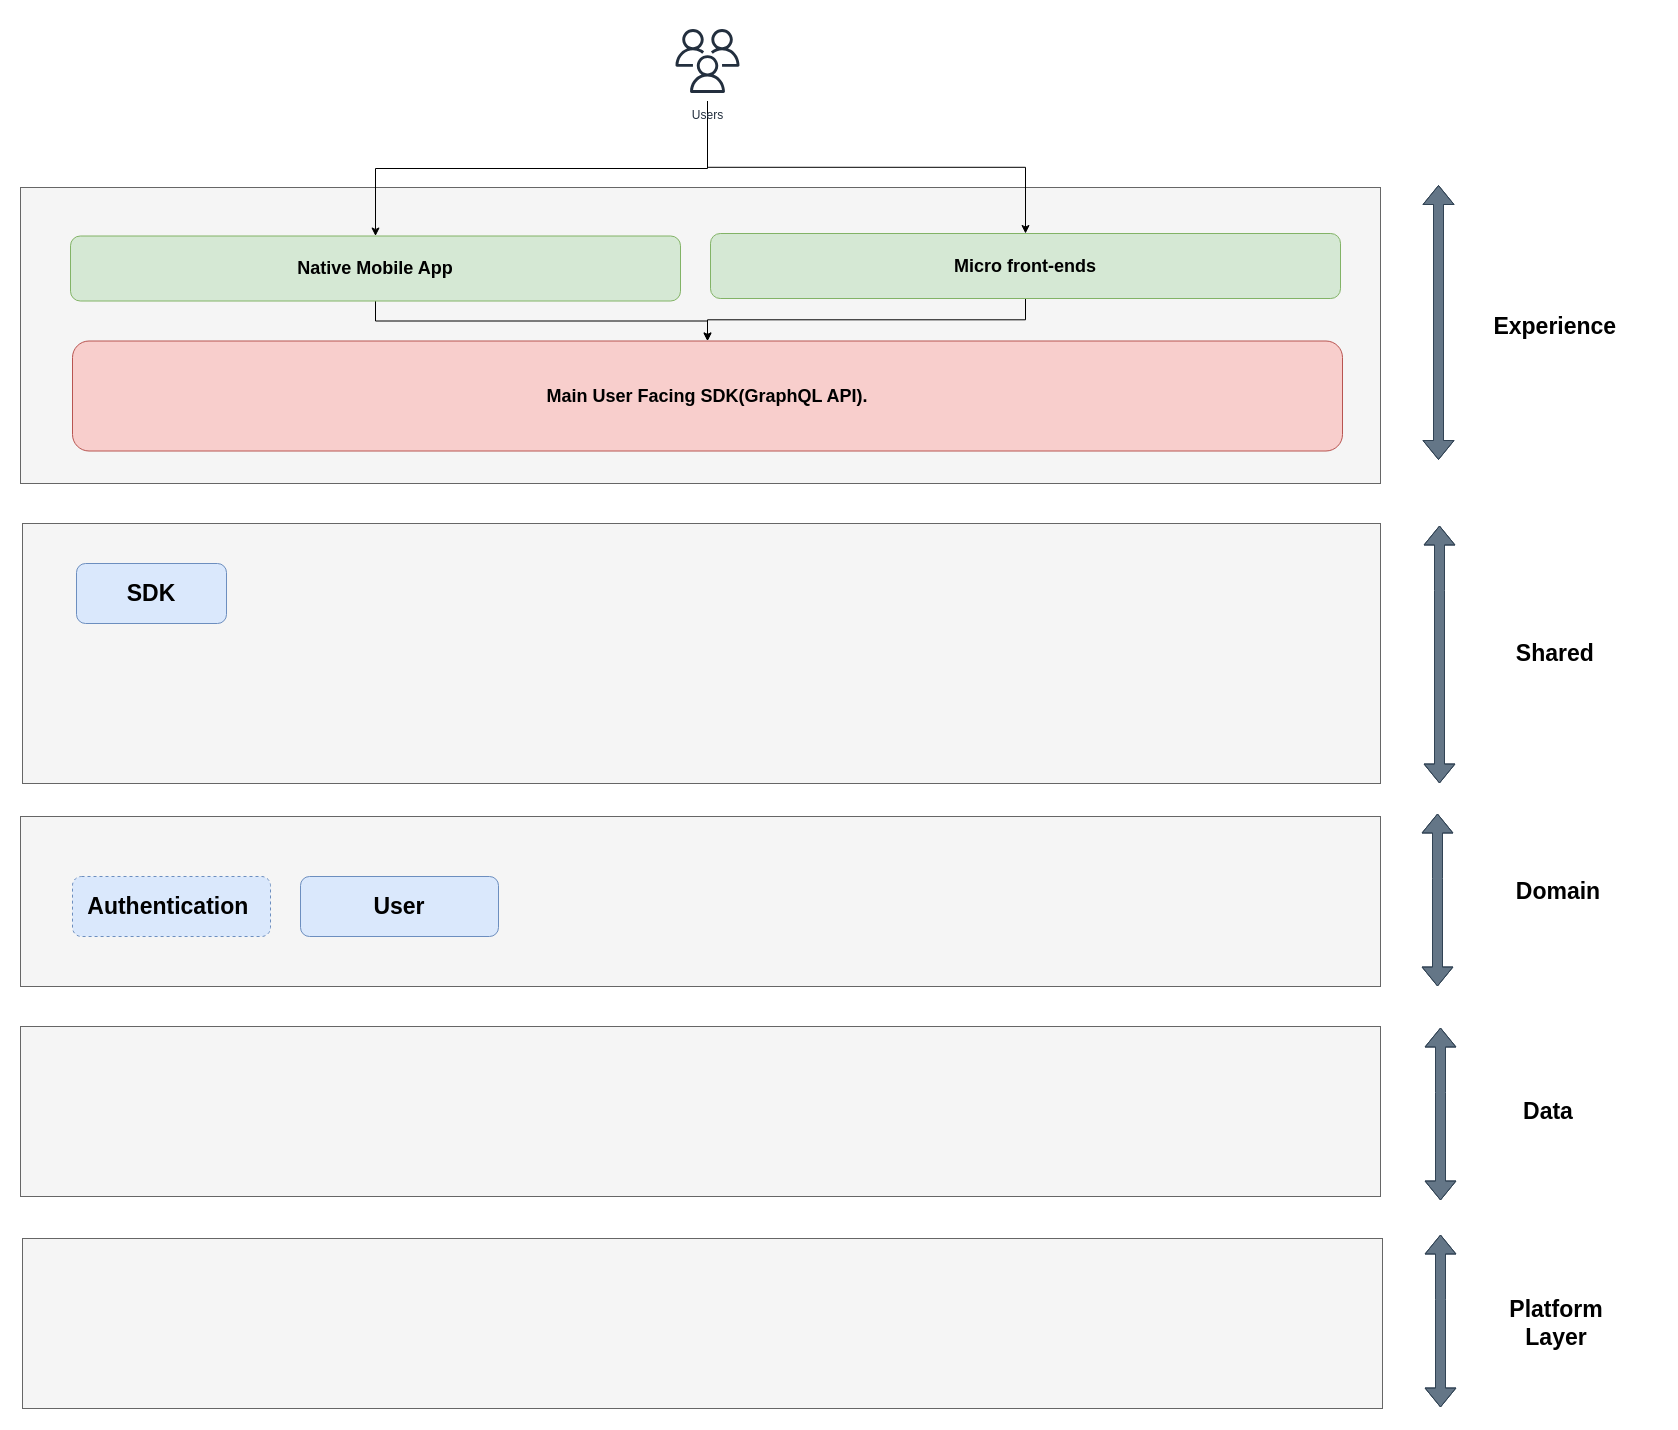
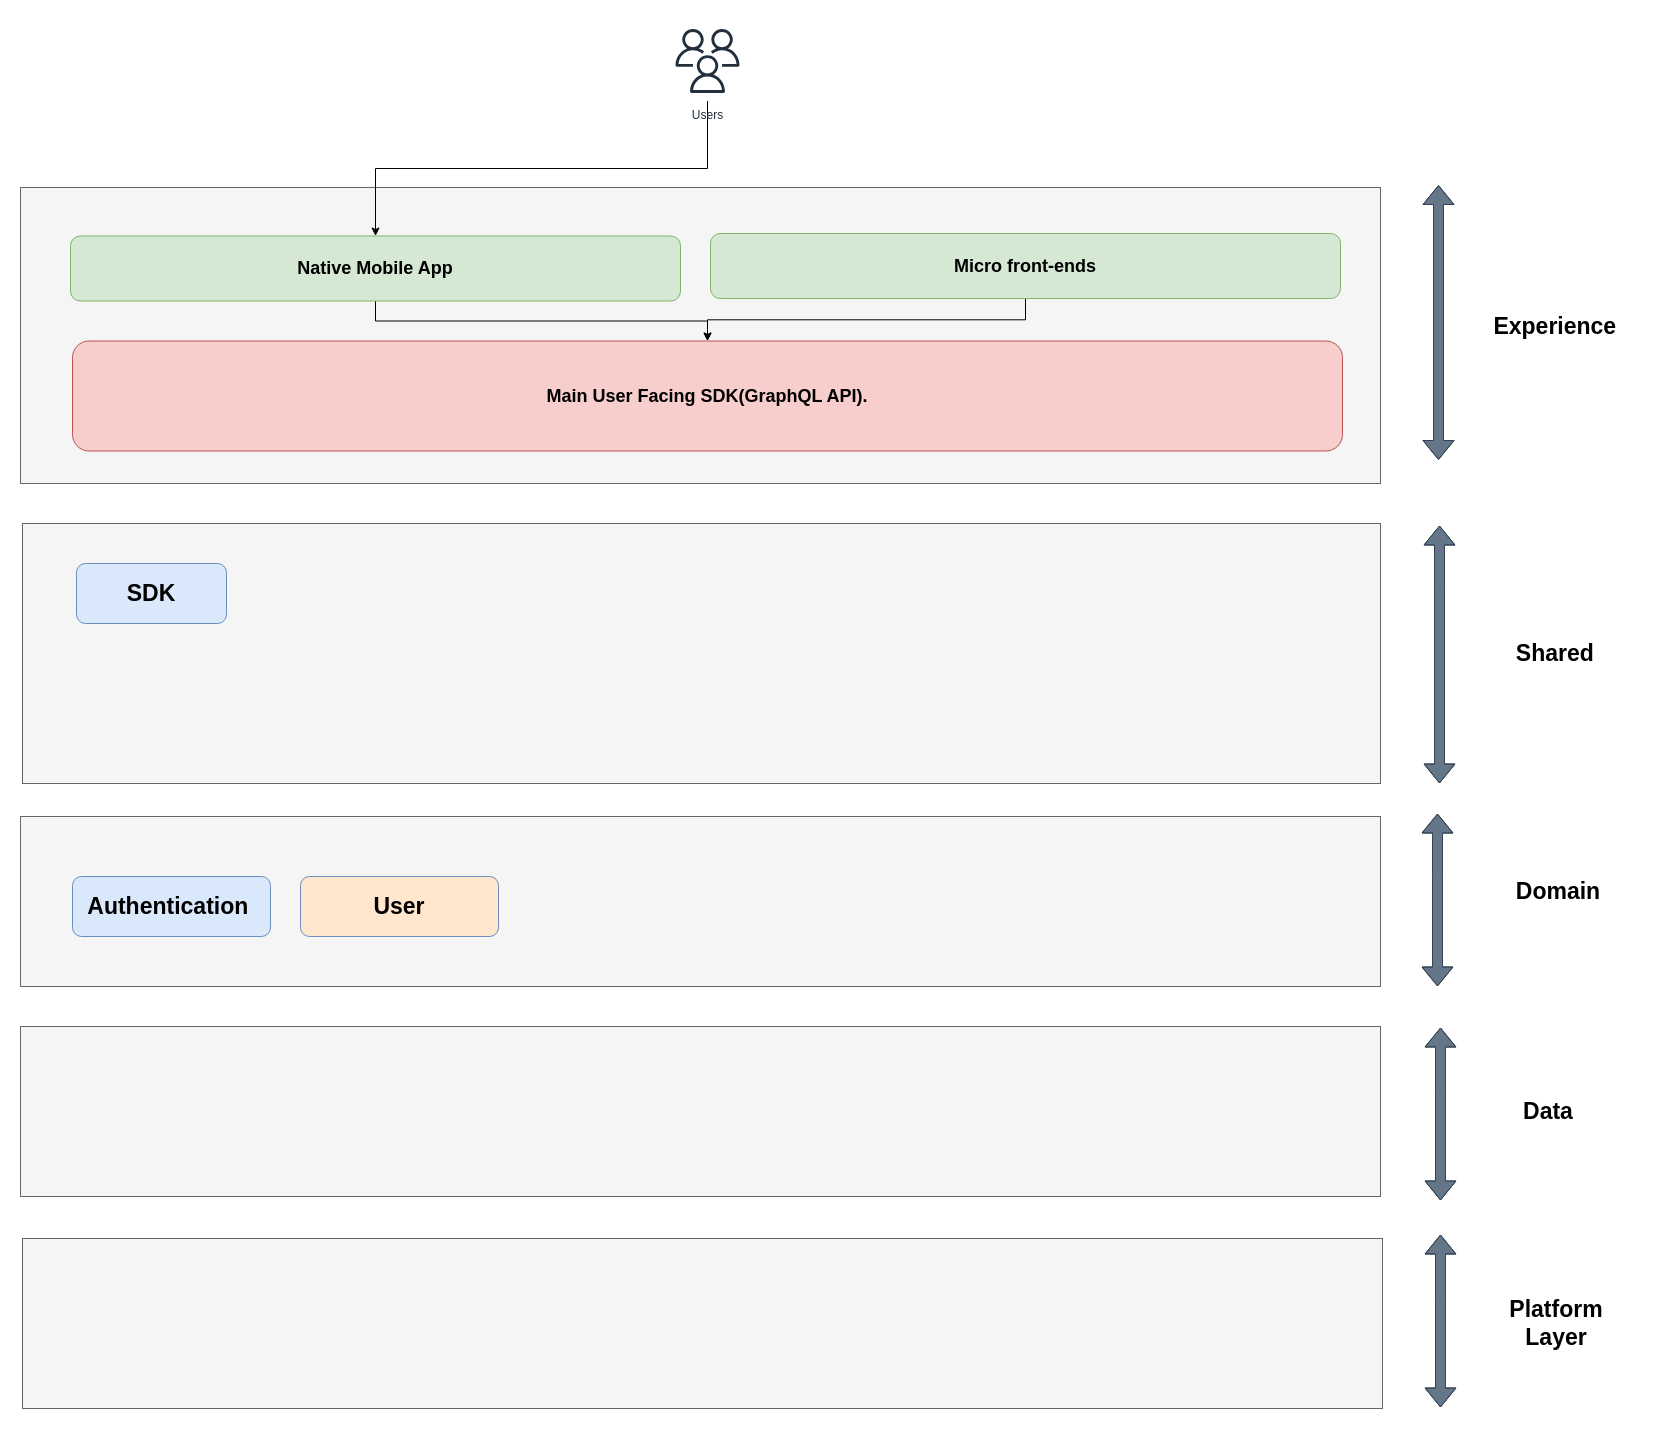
  <mxCell id="0" />
  <mxCell id="1" parent="0" />
  <mxCell id="2" value="" style="rounded=0;whiteSpace=wrap;html=1;fontSize=18;fillColor=#f5f5f5;fontColor=#333333;strokeColor=#666666;" parent="1" vertex="1"><mxGeometry x="20" y="187" width="1360" height="296" as="geometry" /></mxCell>
- <mxCell id="3" style="edgeStyle=orthogonalEdgeStyle;rounded=0;orthogonalLoop=1;jettySize=auto;html=1;fontSize=18;" parent="1" source="5" target="11" edge="1"><mxGeometry relative="1" as="geometry" /></mxCell>
  <mxCell id="4" style="edgeStyle=orthogonalEdgeStyle;rounded=0;orthogonalLoop=1;jettySize=auto;html=1;fontSize=18;" parent="1" source="5" target="9" edge="1"><mxGeometry relative="1" as="geometry" /></mxCell>
  <mxCell id="5" value="Users" style="sketch=0;outlineConnect=0;fontColor=#232F3E;gradientColor=none;strokeColor=#232F3E;fillColor=#ffffff;dashed=0;verticalLabelPosition=bottom;verticalAlign=top;align=center;html=1;fontSize=12;fontStyle=0;aspect=fixed;shape=mxgraph.aws4.resourceIcon;resIcon=mxgraph.aws4.users;" parent="1" vertex="1"><mxGeometry x="667" y="20.5" width="80" height="80" as="geometry" /></mxCell>
  <mxCell id="6" value="&lt;b&gt;&lt;font style=&quot;font-size: 23px;&quot;&gt;Experience&amp;nbsp;&lt;/font&gt;&lt;/b&gt;" style="text;html=1;strokeColor=none;fillColor=none;align=center;verticalAlign=middle;whiteSpace=wrap;rounded=0;" parent="1" vertex="1"><mxGeometry x="1460" y="310.5" width="196" height="30" as="geometry" /></mxCell>
  <mxCell id="7" value="" style="shape=flexArrow;endArrow=classic;startArrow=classic;html=1;rounded=0;fontSize=18;fillColor=#647687;strokeColor=#314354;" parent="1" edge="1"><mxGeometry width="100" height="100" relative="1" as="geometry"><mxPoint x="1438" y="459.5" as="sourcePoint" /><mxPoint x="1438" y="184.5" as="targetPoint" /><Array as="points"><mxPoint x="1438" y="249.5" /></Array></mxGeometry></mxCell>
  <mxCell id="8" style="edgeStyle=orthogonalEdgeStyle;rounded=0;orthogonalLoop=1;jettySize=auto;html=1;" edge="1" parent="1" source="9" target="12"><mxGeometry relative="1" as="geometry" /></mxCell>
  <mxCell id="9" value="&lt;b&gt;Native Mobile App&lt;/b&gt;" style="rounded=1;whiteSpace=wrap;html=1;fontSize=18;fillColor=#d5e8d4;strokeColor=#82b366;" parent="1" vertex="1"><mxGeometry x="70" y="235.5" width="610" height="65" as="geometry" /></mxCell>
  <mxCell id="10" style="edgeStyle=orthogonalEdgeStyle;rounded=0;orthogonalLoop=1;jettySize=auto;html=1;" edge="1" parent="1" source="11" target="12"><mxGeometry relative="1" as="geometry" /></mxCell>
  <mxCell id="11" value="&lt;b&gt;Micro front-ends&lt;/b&gt;" style="rounded=1;whiteSpace=wrap;html=1;fontSize=18;fillColor=#d5e8d4;strokeColor=#82b366;" parent="1" vertex="1"><mxGeometry x="710" y="233" width="630" height="65" as="geometry" /></mxCell>
  <mxCell id="12" value="&lt;b&gt;Main User Facing SDK(GraphQL API).&lt;/b&gt;" style="rounded=1;whiteSpace=wrap;html=1;fontSize=18;fillColor=#f8cecc;strokeColor=#b85450;" parent="1" vertex="1"><mxGeometry x="72" y="340.5" width="1270" height="110" as="geometry" /></mxCell>
  <mxCell id="13" value="" style="rounded=0;whiteSpace=wrap;html=1;fontSize=23;fillColor=#f5f5f5;fontColor=#333333;strokeColor=#666666;" parent="1" vertex="1"><mxGeometry x="20" y="816" width="1360" height="170" as="geometry" /></mxCell>
  <mxCell id="14" value="" style="shape=flexArrow;endArrow=classic;startArrow=classic;html=1;rounded=0;fontSize=18;fillColor=#647687;strokeColor=#314354;" parent="1" edge="1"><mxGeometry width="100" height="100" relative="1" as="geometry"><mxPoint x="1437" y="986" as="sourcePoint" /><mxPoint x="1437" y="813" as="targetPoint" /><Array as="points"><mxPoint x="1437" y="878" /></Array></mxGeometry></mxCell>
  <mxCell id="15" value="&lt;b&gt;&lt;font style=&quot;font-size: 23px;&quot;&gt;Domain&lt;br&gt;&lt;/font&gt;&lt;/b&gt;" style="text;html=1;strokeColor=none;fillColor=none;align=center;verticalAlign=middle;whiteSpace=wrap;rounded=0;" parent="1" vertex="1"><mxGeometry x="1460" y="876" width="196" height="30" as="geometry" /></mxCell>
- <mxCell id="16" value="&lt;b&gt;Authentication&amp;nbsp;&lt;/b&gt;" style="rounded=1;whiteSpace=wrap;html=1;fontSize=23;fillColor=#dae8fc;strokeColor=#6c8ebf;dashed=1;" parent="1" vertex="1"><mxGeometry x="72" y="876" width="198" height="60" as="geometry" /></mxCell>
- <mxCell id="17" value="&lt;b&gt;User&lt;/b&gt;" style="rounded=1;whiteSpace=wrap;html=1;fontSize=23;fillColor=#dae8fc;strokeColor=#6c8ebf;" parent="1" vertex="1"><mxGeometry x="300" y="876" width="198" height="60" as="geometry" /></mxCell>
+ <mxCell id="16" value="&lt;b&gt;Authentication&amp;nbsp;&lt;/b&gt;" style="rounded=1;whiteSpace=wrap;html=1;fontSize=23;fillColor=#dae8fc;strokeColor=#6c8ebf;" parent="1" vertex="1"><mxGeometry x="72" y="876" width="198" height="60" as="geometry" /></mxCell>
+ <mxCell id="17" value="&lt;b&gt;User&lt;/b&gt;" style="rounded=1;whiteSpace=wrap;html=1;fontSize=23;fillColor=#ffe6cc;strokeColor=#6c8ebf;" parent="1" vertex="1"><mxGeometry x="300" y="876" width="198" height="60" as="geometry" /></mxCell>
  <mxCell id="18" value="" style="rounded=0;whiteSpace=wrap;html=1;fontSize=23;fillColor=#f5f5f5;fontColor=#333333;strokeColor=#666666;" vertex="1" parent="1"><mxGeometry x="20" y="1026" width="1360" height="170" as="geometry" /></mxCell>
  <mxCell id="19" value="" style="shape=flexArrow;endArrow=classic;startArrow=classic;html=1;rounded=0;fontSize=18;fillColor=#647687;strokeColor=#314354;" edge="1" parent="1"><mxGeometry width="100" height="100" relative="1" as="geometry"><mxPoint x="1440" y="1200" as="sourcePoint" /><mxPoint x="1440" y="1027" as="targetPoint" /><Array as="points"><mxPoint x="1440" y="1092" /></Array></mxGeometry></mxCell>
  <mxCell id="20" value="" style="rounded=0;whiteSpace=wrap;html=1;fontSize=23;fillColor=#f5f5f5;fontColor=#333333;strokeColor=#666666;" vertex="1" parent="1"><mxGeometry x="22" y="1238" width="1360" height="170" as="geometry" /></mxCell>
  <mxCell id="21" value="" style="shape=flexArrow;endArrow=classic;startArrow=classic;html=1;rounded=0;fontSize=18;fillColor=#647687;strokeColor=#314354;" edge="1" parent="1"><mxGeometry width="100" height="100" relative="1" as="geometry"><mxPoint x="1440" y="1407" as="sourcePoint" /><mxPoint x="1440" y="1234" as="targetPoint" /><Array as="points"><mxPoint x="1440" y="1299" /></Array></mxGeometry></mxCell>
  <mxCell id="22" value="&lt;b&gt;&lt;font style=&quot;font-size: 23px;&quot;&gt;Data&lt;br&gt;&lt;/font&gt;&lt;/b&gt;" style="text;html=1;strokeColor=none;fillColor=none;align=center;verticalAlign=middle;whiteSpace=wrap;rounded=0;" vertex="1" parent="1"><mxGeometry x="1450" y="1081" width="196" height="60" as="geometry" /></mxCell>
  <mxCell id="23" value="&lt;b&gt;&lt;font style=&quot;font-size: 23px;&quot;&gt;Platform&lt;br&gt;Layer&lt;/font&gt;&lt;/b&gt;" style="text;html=1;strokeColor=none;fillColor=none;align=center;verticalAlign=middle;whiteSpace=wrap;rounded=0;" vertex="1" parent="1"><mxGeometry x="1458" y="1308" width="196" height="30" as="geometry" /></mxCell>
  <mxCell id="24" value="" style="rounded=0;whiteSpace=wrap;html=1;fillColor=#f5f5f5;fontColor=#333333;strokeColor=#666666;" vertex="1" parent="1"><mxGeometry x="22" y="523" width="1358" height="260" as="geometry" /></mxCell>
  <mxCell id="25" value="" style="shape=flexArrow;endArrow=classic;startArrow=classic;html=1;rounded=0;fontSize=18;fillColor=#647687;strokeColor=#314354;" edge="1" parent="1"><mxGeometry width="100" height="100" relative="1" as="geometry"><mxPoint x="1439" y="783" as="sourcePoint" /><mxPoint x="1439" y="525" as="targetPoint" /><Array as="points"><mxPoint x="1439" y="590" /></Array></mxGeometry></mxCell>
  <mxCell id="26" value="&lt;b&gt;&lt;font style=&quot;font-size: 23px;&quot;&gt;Shared&amp;nbsp;&lt;/font&gt;&lt;/b&gt;" style="text;html=1;strokeColor=none;fillColor=none;align=center;verticalAlign=middle;whiteSpace=wrap;rounded=0;" vertex="1" parent="1"><mxGeometry x="1460" y="638" width="196" height="30" as="geometry" /></mxCell>
  <mxCell id="27" value="&lt;b&gt;SDK&lt;/b&gt;" style="rounded=1;whiteSpace=wrap;html=1;strokeColor=#6c8ebf;fontFamily=Helvetica;fontSize=23;fontColor=default;fillColor=#dae8fc;" vertex="1" parent="1"><mxGeometry x="76" y="563" width="150" height="60" as="geometry" /></mxCell>
